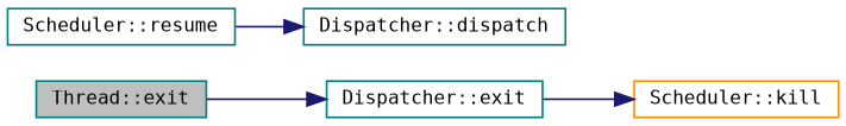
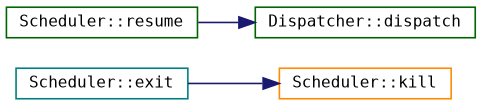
  digraph {
    fontname="DejaVu Sans Mono"
    rankdir=LR
    node [color=teal fontname="DejaVu Sans Mono" fontsize=10 shape=record]
    edge [color=midnightblue fontname="DejaVu Sans Mono" fontsize=10 labelfontname=Helvetica labelfontsize=10 style=solid]
-   n1 [fillcolor=grey75 fontcolor=black height=0.2 label="Thread::exit" style=filled width=0.4]
-   n2 [height=0.2 label="Dispatcher::exit" width=0.4]
+   n2 [height=0.2 label="Scheduler::exit" width=0.4]
    n3 [color=darkorange height=0.2 label="Scheduler::kill" width=0.4]
-   n4 [height=0.2 label="Scheduler::resume" width=0.4]
-   n5 [height=0.2 label="Dispatcher::dispatch" width=0.4]
-   n1 -> n2
+   n4 [color=darkgreen height=0.2 label="Scheduler::resume" width=0.4]
+   n5 [color=darkgreen height=0.2 label="Dispatcher::dispatch" width=0.4]
    n2 -> n3
    n4 -> n5
  }
